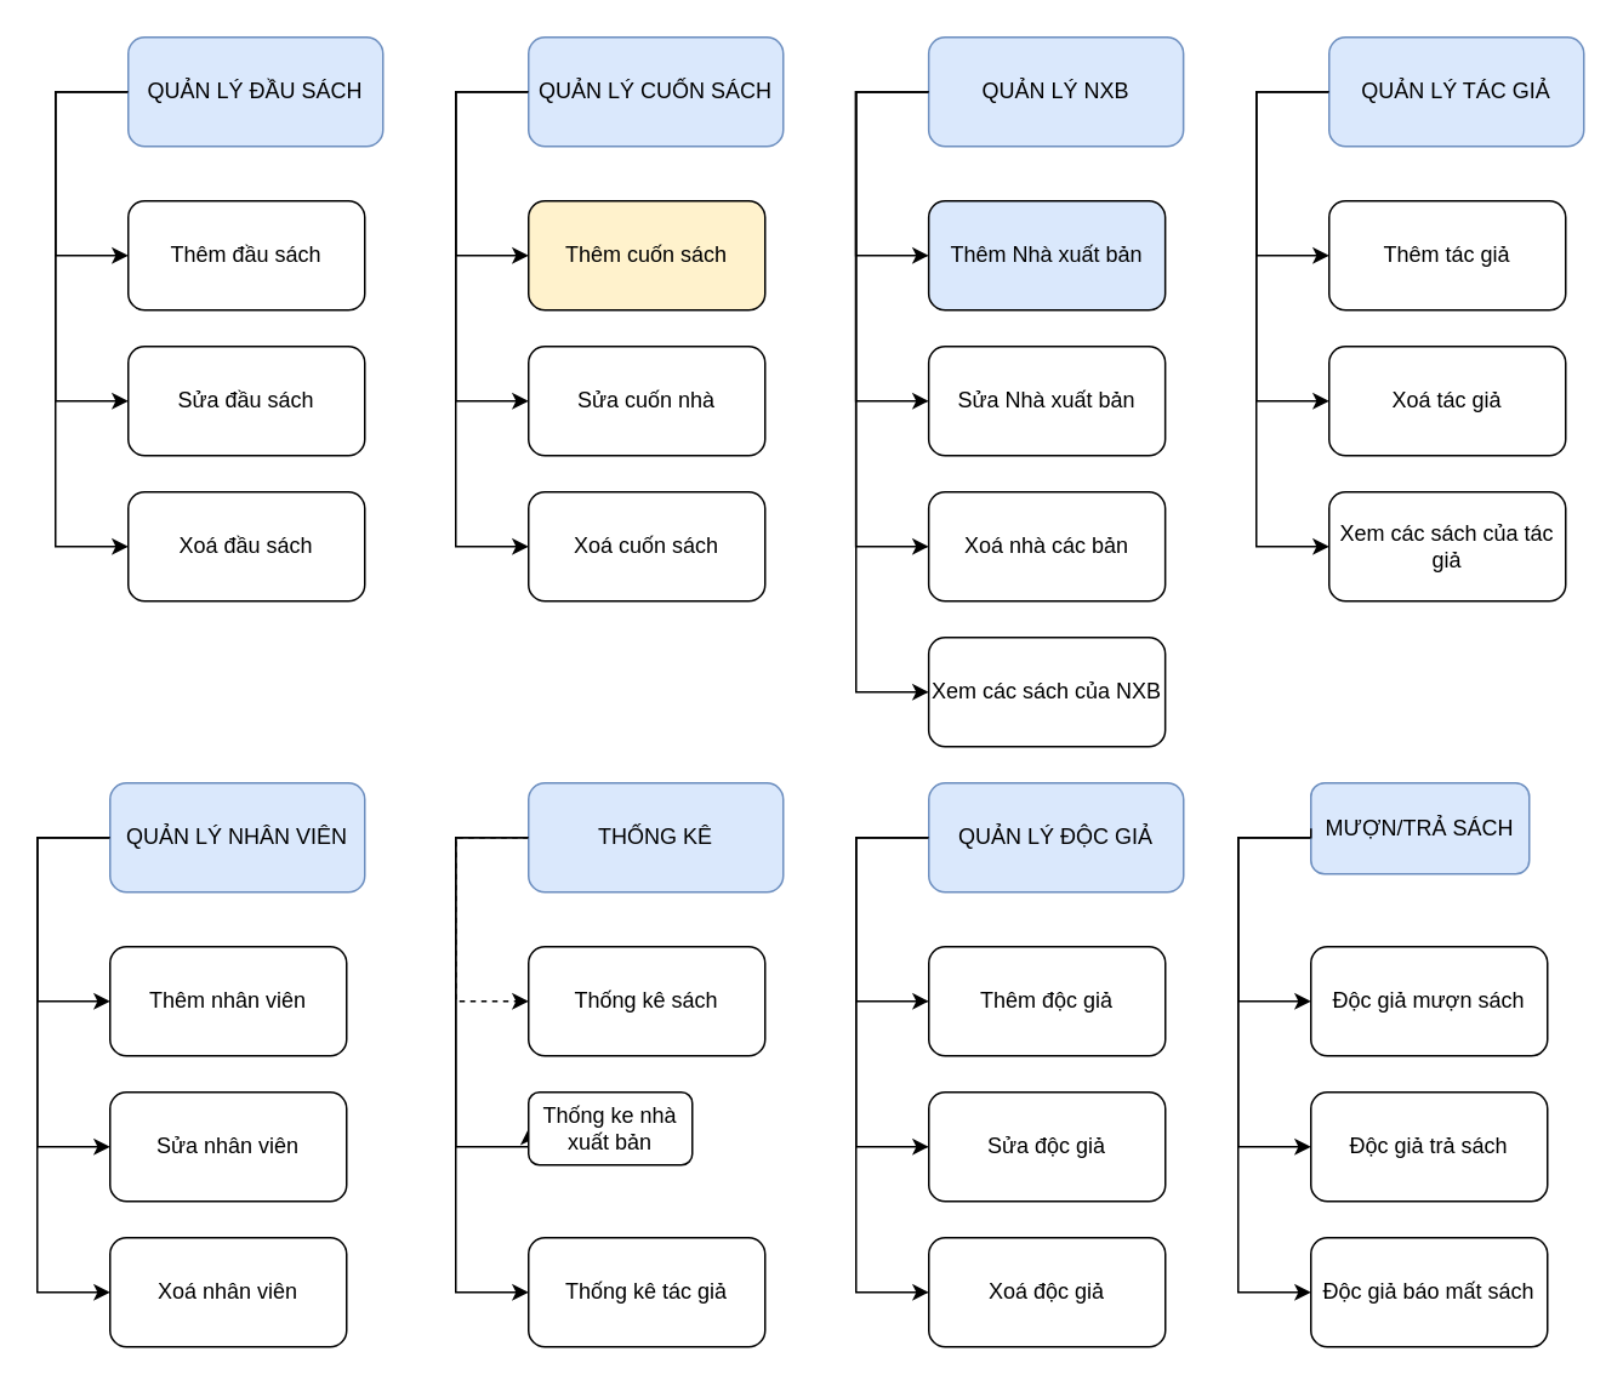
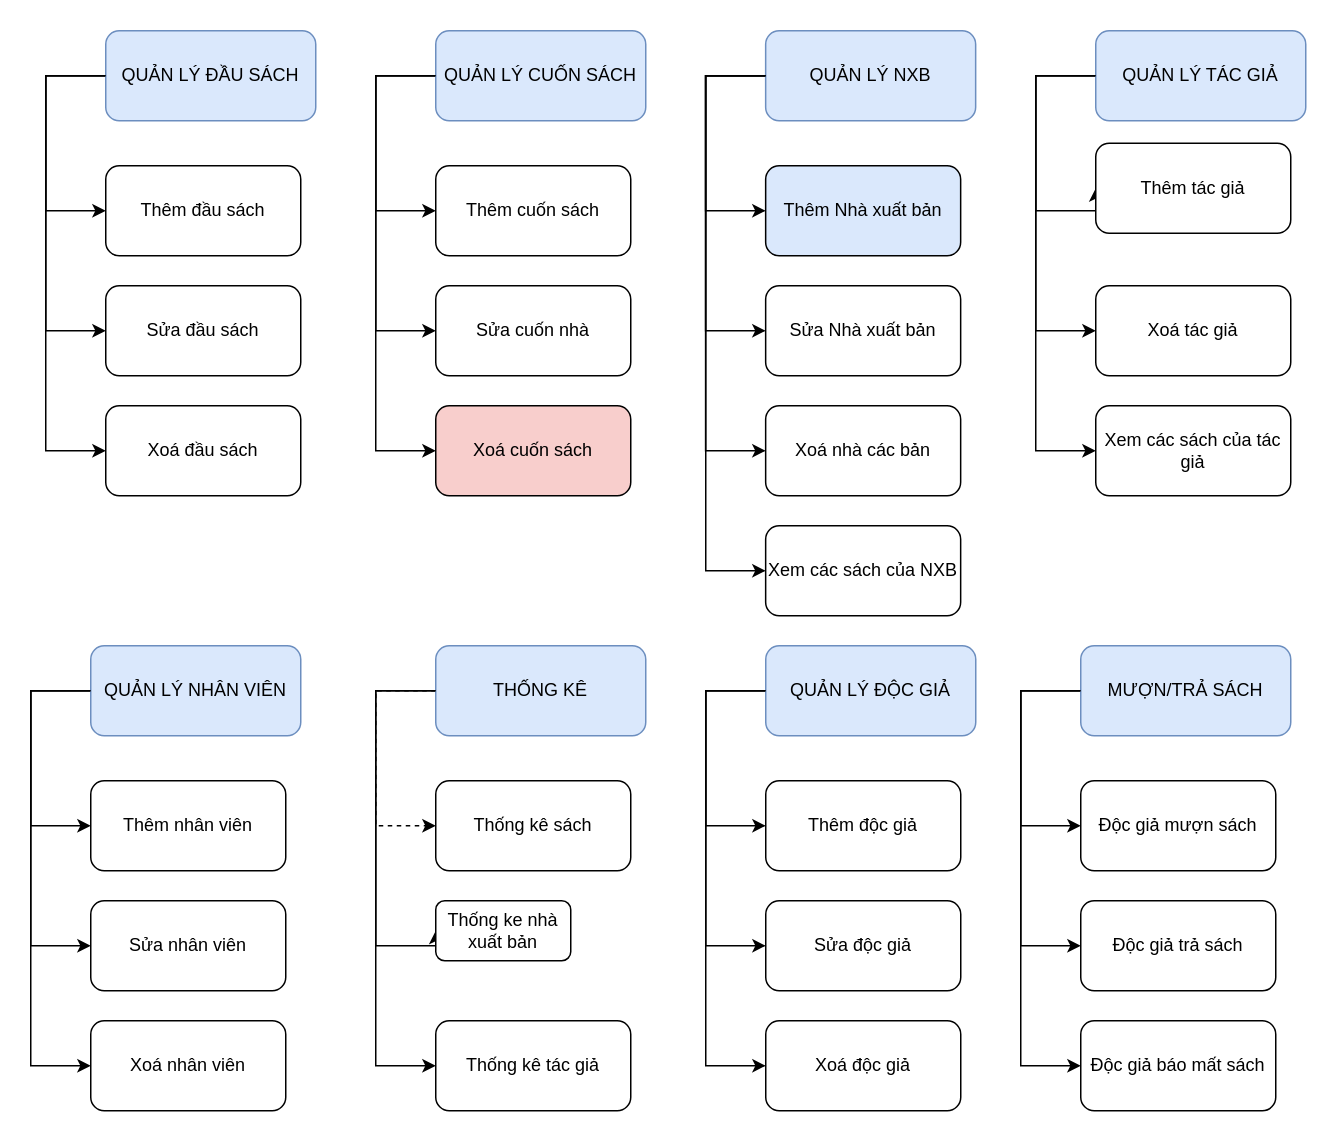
  <mxCell id="0" />
  <mxCell id="1" parent="0" />
  <mxCell id="2" style="edgeStyle=orthogonalEdgeStyle;rounded=0;orthogonalLoop=1;jettySize=auto;html=1;exitX=0;exitY=0.5;exitDx=0;exitDy=0;entryX=0;entryY=0.5;entryDx=0;entryDy=0;elbow=vertical;" edge="1" parent="1" source="4" target="5"><mxGeometry relative="1" as="geometry"><Array as="points"><mxPoint x="30" y="50" /><mxPoint x="30" y="140" /></Array></mxGeometry></mxCell>
  <mxCell id="3" style="rounded=0;orthogonalLoop=1;jettySize=auto;html=1;entryX=0;entryY=0.5;entryDx=0;entryDy=0;strokeColor=default;strokeWidth=1;edgeStyle=orthogonalEdgeStyle;" edge="1" parent="1" source="4" target="6"><mxGeometry relative="1" as="geometry"><mxPoint x="30" y="250" as="targetPoint" /><Array as="points"><mxPoint x="30" y="50" /><mxPoint x="30" y="220" /></Array></mxGeometry></mxCell>
  <mxCell id="4" value="QUẢN LÝ ĐẦU SÁCH" style="rounded=1;whiteSpace=wrap;html=1;fillColor=#dae8fc;strokeColor=#6c8ebf;" vertex="1" parent="1"><mxGeometry x="70" y="20" width="140" height="60" as="geometry" /></mxCell>
  <mxCell id="5" value="Thêm đầu sách" style="rounded=1;whiteSpace=wrap;html=1;" vertex="1" parent="1"><mxGeometry x="70" y="110" width="130" height="60" as="geometry" /></mxCell>
  <mxCell id="6" value="Sửa đầu sách" style="rounded=1;whiteSpace=wrap;html=1;" vertex="1" parent="1"><mxGeometry x="70" y="190" width="130" height="60" as="geometry" /></mxCell>
  <mxCell id="7" value="Xoá đầu sách" style="rounded=1;whiteSpace=wrap;html=1;" vertex="1" parent="1"><mxGeometry x="70" y="270" width="130" height="60" as="geometry" /></mxCell>
  <mxCell id="8" style="rounded=0;orthogonalLoop=1;jettySize=auto;html=1;entryX=0;entryY=0.5;entryDx=0;entryDy=0;strokeColor=default;strokeWidth=1;edgeStyle=orthogonalEdgeStyle;exitX=0;exitY=0.5;exitDx=0;exitDy=0;" edge="1" parent="1" source="4" target="7"><mxGeometry relative="1" as="geometry"><mxPoint x="80" y="250" as="targetPoint" /><mxPoint x="80" y="60" as="sourcePoint" /><Array as="points"><mxPoint x="30" y="50" /><mxPoint x="30" y="300" /></Array></mxGeometry></mxCell>
  <mxCell id="9" style="edgeStyle=orthogonalEdgeStyle;rounded=0;orthogonalLoop=1;jettySize=auto;html=1;exitX=0;exitY=0.5;exitDx=0;exitDy=0;entryX=0;entryY=0.5;entryDx=0;entryDy=0;elbow=vertical;" edge="1" parent="1" source="11" target="12"><mxGeometry relative="1" as="geometry"><Array as="points"><mxPoint x="250" y="50" /><mxPoint x="250" y="140" /></Array></mxGeometry></mxCell>
  <mxCell id="10" style="rounded=0;orthogonalLoop=1;jettySize=auto;html=1;entryX=0;entryY=0.5;entryDx=0;entryDy=0;strokeColor=default;strokeWidth=1;edgeStyle=orthogonalEdgeStyle;" edge="1" parent="1" source="11" target="13"><mxGeometry relative="1" as="geometry"><mxPoint x="250" y="250" as="targetPoint" /><Array as="points"><mxPoint x="250" y="50" /><mxPoint x="250" y="220" /></Array></mxGeometry></mxCell>
  <mxCell id="11" value="QUẢN LÝ CUỐN SÁCH" style="rounded=1;whiteSpace=wrap;html=1;fillColor=#dae8fc;strokeColor=#6c8ebf;" vertex="1" parent="1"><mxGeometry x="290" y="20" width="140" height="60" as="geometry" /></mxCell>
- <mxCell id="12" value="Thêm cuốn sách" style="rounded=1;whiteSpace=wrap;html=1;fillColor=#fff2cc;" vertex="1" parent="1"><mxGeometry x="290" y="110" width="130" height="60" as="geometry" /></mxCell>
+ <mxCell id="12" value="Thêm cuốn sách" style="rounded=1;whiteSpace=wrap;html=1;" vertex="1" parent="1"><mxGeometry x="290" y="110" width="130" height="60" as="geometry" /></mxCell>
  <mxCell id="13" value="Sửa cuốn nhà" style="rounded=1;whiteSpace=wrap;html=1;" vertex="1" parent="1"><mxGeometry x="290" y="190" width="130" height="60" as="geometry" /></mxCell>
- <mxCell id="14" value="Xoá cuốn sách" style="rounded=1;whiteSpace=wrap;html=1;" vertex="1" parent="1"><mxGeometry x="290" y="270" width="130" height="60" as="geometry" /></mxCell>
+ <mxCell id="14" value="Xoá cuốn sách" style="rounded=1;whiteSpace=wrap;html=1;fillColor=#f8cecc;" vertex="1" parent="1"><mxGeometry x="290" y="270" width="130" height="60" as="geometry" /></mxCell>
  <mxCell id="15" style="rounded=0;orthogonalLoop=1;jettySize=auto;html=1;entryX=0;entryY=0.5;entryDx=0;entryDy=0;strokeColor=default;strokeWidth=1;edgeStyle=orthogonalEdgeStyle;exitX=0;exitY=0.5;exitDx=0;exitDy=0;" edge="1" parent="1" source="11" target="14"><mxGeometry relative="1" as="geometry"><mxPoint x="300" y="250" as="targetPoint" /><mxPoint x="300" y="60" as="sourcePoint" /><Array as="points"><mxPoint x="250" y="50" /><mxPoint x="250" y="300" /></Array></mxGeometry></mxCell>
  <mxCell id="16" style="edgeStyle=orthogonalEdgeStyle;rounded=0;orthogonalLoop=1;jettySize=auto;html=1;exitX=0;exitY=0.5;exitDx=0;exitDy=0;entryX=0;entryY=0.5;entryDx=0;entryDy=0;elbow=vertical;" edge="1" parent="1" source="18" target="19"><mxGeometry relative="1" as="geometry"><Array as="points"><mxPoint x="469.94" y="50" /><mxPoint x="469.94" y="140" /></Array></mxGeometry></mxCell>
  <mxCell id="17" style="rounded=0;orthogonalLoop=1;jettySize=auto;html=1;entryX=0;entryY=0.5;entryDx=0;entryDy=0;strokeColor=default;strokeWidth=1;edgeStyle=orthogonalEdgeStyle;" edge="1" parent="1" source="18" target="20"><mxGeometry relative="1" as="geometry"><mxPoint x="469.94" y="250" as="targetPoint" /><Array as="points"><mxPoint x="469.94" y="50" /><mxPoint x="469.94" y="220" /></Array></mxGeometry></mxCell>
  <mxCell id="18" value="QUẢN LÝ NXB" style="rounded=1;whiteSpace=wrap;html=1;fillColor=#dae8fc;strokeColor=#6c8ebf;" vertex="1" parent="1"><mxGeometry x="509.94" y="20" width="140" height="60" as="geometry" /></mxCell>
  <mxCell id="19" value="Thêm Nhà xuất bản" style="rounded=1;whiteSpace=wrap;html=1;fillColor=#dae8fc;" vertex="1" parent="1"><mxGeometry x="509.94" y="110" width="130" height="60" as="geometry" /></mxCell>
  <mxCell id="20" value="Sửa Nhà xuất bản" style="rounded=1;whiteSpace=wrap;html=1;" vertex="1" parent="1"><mxGeometry x="509.94" y="190" width="130" height="60" as="geometry" /></mxCell>
  <mxCell id="21" value="Xoá nhà các bản" style="rounded=1;whiteSpace=wrap;html=1;" vertex="1" parent="1"><mxGeometry x="509.94" y="270" width="130" height="60" as="geometry" /></mxCell>
  <mxCell id="22" style="rounded=0;orthogonalLoop=1;jettySize=auto;html=1;entryX=0;entryY=0.5;entryDx=0;entryDy=0;strokeColor=default;strokeWidth=1;edgeStyle=orthogonalEdgeStyle;exitX=0;exitY=0.5;exitDx=0;exitDy=0;" edge="1" parent="1" source="18" target="21"><mxGeometry relative="1" as="geometry"><mxPoint x="519.94" y="250" as="targetPoint" /><mxPoint x="519.94" y="60" as="sourcePoint" /><Array as="points"><mxPoint x="469.94" y="50" /><mxPoint x="469.94" y="300" /></Array></mxGeometry></mxCell>
  <mxCell id="23" style="edgeStyle=orthogonalEdgeStyle;rounded=0;orthogonalLoop=1;jettySize=auto;html=1;exitX=0;exitY=0.5;exitDx=0;exitDy=0;entryX=0;entryY=0.5;entryDx=0;entryDy=0;elbow=vertical;" edge="1" parent="1" source="25" target="26"><mxGeometry relative="1" as="geometry"><Array as="points"><mxPoint x="690" y="50" /><mxPoint x="690" y="140" /></Array></mxGeometry></mxCell>
  <mxCell id="24" style="rounded=0;orthogonalLoop=1;jettySize=auto;html=1;entryX=0;entryY=0.5;entryDx=0;entryDy=0;strokeColor=default;strokeWidth=1;edgeStyle=orthogonalEdgeStyle;" edge="1" parent="1" source="25" target="27"><mxGeometry relative="1" as="geometry"><mxPoint x="690" y="250" as="targetPoint" /><Array as="points"><mxPoint x="690" y="50" /><mxPoint x="690" y="220" /></Array></mxGeometry></mxCell>
  <mxCell id="25" value="QUẢN LÝ TÁC GIẢ" style="rounded=1;whiteSpace=wrap;html=1;fillColor=#dae8fc;strokeColor=#6c8ebf;" vertex="1" parent="1"><mxGeometry x="730" y="20" width="140" height="60" as="geometry" /></mxCell>
- <mxCell id="26" value="Thêm tác giả" style="rounded=1;whiteSpace=wrap;html=1;" vertex="1" parent="1"><mxGeometry x="730" y="110" width="130" height="60" as="geometry" /></mxCell>
+ <mxCell id="26" value="Thêm tác giả" style="rounded=1;whiteSpace=wrap;html=1;" vertex="1" parent="1"><mxGeometry x="730" y="95" width="130" height="60" as="geometry" /></mxCell>
  <mxCell id="27" value="Xoá tác giả" style="rounded=1;whiteSpace=wrap;html=1;" vertex="1" parent="1"><mxGeometry x="730" y="190" width="130" height="60" as="geometry" /></mxCell>
  <mxCell id="28" value="Xem các sách của tác giả" style="rounded=1;whiteSpace=wrap;html=1;" vertex="1" parent="1"><mxGeometry x="730" y="270" width="130" height="60" as="geometry" /></mxCell>
  <mxCell id="29" style="rounded=0;orthogonalLoop=1;jettySize=auto;html=1;entryX=0;entryY=0.5;entryDx=0;entryDy=0;strokeColor=default;strokeWidth=1;edgeStyle=orthogonalEdgeStyle;exitX=0;exitY=0.5;exitDx=0;exitDy=0;" edge="1" parent="1" source="25" target="28"><mxGeometry relative="1" as="geometry"><mxPoint x="740" y="250" as="targetPoint" /><mxPoint x="740" y="60" as="sourcePoint" /><Array as="points"><mxPoint x="690" y="50" /><mxPoint x="690" y="300" /></Array></mxGeometry></mxCell>
  <mxCell id="30" value="Xem các sách của NXB" style="rounded=1;whiteSpace=wrap;html=1;" vertex="1" parent="1"><mxGeometry x="509.94" y="350" width="130" height="60" as="geometry" /></mxCell>
  <mxCell id="31" style="rounded=0;orthogonalLoop=1;jettySize=auto;html=1;entryX=0;entryY=0.5;entryDx=0;entryDy=0;strokeColor=default;strokeWidth=1;edgeStyle=orthogonalEdgeStyle;exitX=0;exitY=0.5;exitDx=0;exitDy=0;" edge="1" parent="1" source="18" target="30"><mxGeometry relative="1" as="geometry"><mxPoint x="519.94" y="310" as="targetPoint" /><mxPoint x="519.94" y="60" as="sourcePoint" /><Array as="points"><mxPoint x="470" y="50" /><mxPoint x="470" y="380" /></Array></mxGeometry></mxCell>
  <mxCell id="32" style="edgeStyle=orthogonalEdgeStyle;rounded=0;orthogonalLoop=1;jettySize=auto;html=1;exitX=0;exitY=0.5;exitDx=0;exitDy=0;entryX=0;entryY=0.5;entryDx=0;entryDy=0;elbow=vertical;" edge="1" parent="1" source="34" target="35"><mxGeometry relative="1" as="geometry"><Array as="points"><mxPoint x="470" y="460" /><mxPoint x="470" y="550" /></Array></mxGeometry></mxCell>
  <mxCell id="33" style="rounded=0;orthogonalLoop=1;jettySize=auto;html=1;entryX=0;entryY=0.5;entryDx=0;entryDy=0;strokeColor=default;strokeWidth=1;edgeStyle=orthogonalEdgeStyle;" edge="1" parent="1" source="34" target="36"><mxGeometry relative="1" as="geometry"><mxPoint x="470" y="660" as="targetPoint" /><Array as="points"><mxPoint x="470" y="460" /><mxPoint x="470" y="630" /></Array></mxGeometry></mxCell>
  <mxCell id="34" value="QUẢN LÝ ĐỘC GIẢ" style="rounded=1;whiteSpace=wrap;html=1;fillColor=#dae8fc;strokeColor=#6c8ebf;" vertex="1" parent="1"><mxGeometry x="510" y="430" width="140" height="60" as="geometry" /></mxCell>
  <mxCell id="35" value="Thêm độc giả" style="rounded=1;whiteSpace=wrap;html=1;" vertex="1" parent="1"><mxGeometry x="510" y="520" width="130" height="60" as="geometry" /></mxCell>
  <mxCell id="36" value="Sửa độc giả" style="rounded=1;whiteSpace=wrap;html=1;" vertex="1" parent="1"><mxGeometry x="510" y="600" width="130" height="60" as="geometry" /></mxCell>
  <mxCell id="37" value="Xoá độc giả" style="rounded=1;whiteSpace=wrap;html=1;" vertex="1" parent="1"><mxGeometry x="510" y="680" width="130" height="60" as="geometry" /></mxCell>
  <mxCell id="38" style="rounded=0;orthogonalLoop=1;jettySize=auto;html=1;entryX=0;entryY=0.5;entryDx=0;entryDy=0;strokeColor=default;strokeWidth=1;edgeStyle=orthogonalEdgeStyle;exitX=0;exitY=0.5;exitDx=0;exitDy=0;" edge="1" parent="1" source="34" target="37"><mxGeometry relative="1" as="geometry"><mxPoint x="520" y="660" as="targetPoint" /><mxPoint x="520" y="470" as="sourcePoint" /><Array as="points"><mxPoint x="470" y="460" /><mxPoint x="470" y="710" /></Array></mxGeometry></mxCell>
  <mxCell id="39" style="edgeStyle=orthogonalEdgeStyle;rounded=0;orthogonalLoop=1;jettySize=auto;html=1;exitX=0;exitY=0.5;exitDx=0;exitDy=0;entryX=0;entryY=0.5;entryDx=0;entryDy=0;elbow=vertical;" edge="1" parent="1" source="41" target="42"><mxGeometry relative="1" as="geometry"><Array as="points"><mxPoint x="680" y="460" /><mxPoint x="680" y="550" /></Array></mxGeometry></mxCell>
  <mxCell id="40" style="rounded=0;orthogonalLoop=1;jettySize=auto;html=1;entryX=0;entryY=0.5;entryDx=0;entryDy=0;strokeColor=default;strokeWidth=1;edgeStyle=orthogonalEdgeStyle;" edge="1" parent="1" source="41" target="43"><mxGeometry relative="1" as="geometry"><mxPoint x="680" y="660" as="targetPoint" /><Array as="points"><mxPoint x="680" y="460" /><mxPoint x="680" y="630" /></Array></mxGeometry></mxCell>
- <mxCell id="41" value="MƯỢN/TRẢ SÁCH" style="rounded=1;whiteSpace=wrap;html=1;fillColor=#dae8fc;strokeColor=#6c8ebf;" vertex="1" parent="1"><mxGeometry x="720" y="430" width="120" height="50" as="geometry" /></mxCell>
+ <mxCell id="41" value="MƯỢN/TRẢ SÁCH" style="rounded=1;whiteSpace=wrap;html=1;fillColor=#dae8fc;strokeColor=#6c8ebf;" vertex="1" parent="1"><mxGeometry x="720" y="430" width="140" height="60" as="geometry" /></mxCell>
  <mxCell id="42" value="Độc giả mượn sách" style="rounded=1;whiteSpace=wrap;html=1;" vertex="1" parent="1"><mxGeometry x="720" y="520" width="130" height="60" as="geometry" /></mxCell>
  <mxCell id="43" value="Độc giả trả sách" style="rounded=1;whiteSpace=wrap;html=1;" vertex="1" parent="1"><mxGeometry x="720" y="600" width="130" height="60" as="geometry" /></mxCell>
  <mxCell id="44" value="Độc giả báo mất sách" style="rounded=1;whiteSpace=wrap;html=1;" vertex="1" parent="1"><mxGeometry x="720" y="680" width="130" height="60" as="geometry" /></mxCell>
  <mxCell id="45" style="rounded=0;orthogonalLoop=1;jettySize=auto;html=1;entryX=0;entryY=0.5;entryDx=0;entryDy=0;strokeColor=default;strokeWidth=1;edgeStyle=orthogonalEdgeStyle;exitX=0;exitY=0.5;exitDx=0;exitDy=0;" edge="1" parent="1" source="41" target="44"><mxGeometry relative="1" as="geometry"><mxPoint x="730" y="660" as="targetPoint" /><mxPoint x="730" y="470" as="sourcePoint" /><Array as="points"><mxPoint x="680" y="460" /><mxPoint x="680" y="710" /></Array></mxGeometry></mxCell>
  <mxCell id="46" style="edgeStyle=orthogonalEdgeStyle;rounded=0;orthogonalLoop=1;jettySize=auto;html=1;exitX=0;exitY=0.5;exitDx=0;exitDy=0;entryX=0;entryY=0.5;entryDx=0;entryDy=0;elbow=vertical;" edge="1" parent="1" source="48" target="49"><mxGeometry relative="1" as="geometry"><Array as="points"><mxPoint x="20" y="460" /><mxPoint x="20" y="550" /></Array></mxGeometry></mxCell>
  <mxCell id="47" style="rounded=0;orthogonalLoop=1;jettySize=auto;html=1;entryX=0;entryY=0.5;entryDx=0;entryDy=0;strokeColor=default;strokeWidth=1;edgeStyle=orthogonalEdgeStyle;" edge="1" parent="1" source="48" target="50"><mxGeometry relative="1" as="geometry"><mxPoint x="20" y="660" as="targetPoint" /><Array as="points"><mxPoint x="20" y="460" /><mxPoint x="20" y="630" /></Array></mxGeometry></mxCell>
  <mxCell id="48" value="QUẢN LÝ NHÂN VIÊN" style="rounded=1;whiteSpace=wrap;html=1;fillColor=#dae8fc;strokeColor=#6c8ebf;" vertex="1" parent="1"><mxGeometry x="60" y="430" width="140" height="60" as="geometry" /></mxCell>
  <mxCell id="49" value="Thêm nhân viên" style="rounded=1;whiteSpace=wrap;html=1;" vertex="1" parent="1"><mxGeometry x="60" y="520" width="130" height="60" as="geometry" /></mxCell>
  <mxCell id="50" value="Sửa nhân viên" style="rounded=1;whiteSpace=wrap;html=1;" vertex="1" parent="1"><mxGeometry x="60" y="600" width="130" height="60" as="geometry" /></mxCell>
  <mxCell id="51" value="Xoá nhân viên" style="rounded=1;whiteSpace=wrap;html=1;" vertex="1" parent="1"><mxGeometry x="60" y="680" width="130" height="60" as="geometry" /></mxCell>
  <mxCell id="52" style="rounded=0;orthogonalLoop=1;jettySize=auto;html=1;entryX=0;entryY=0.5;entryDx=0;entryDy=0;strokeColor=default;strokeWidth=1;edgeStyle=orthogonalEdgeStyle;exitX=0;exitY=0.5;exitDx=0;exitDy=0;" edge="1" parent="1" source="48" target="51"><mxGeometry relative="1" as="geometry"><mxPoint x="70" y="660" as="targetPoint" /><mxPoint x="70" y="470" as="sourcePoint" /><Array as="points"><mxPoint x="20" y="460" /><mxPoint x="20" y="710" /></Array></mxGeometry></mxCell>
  <mxCell id="53" style="edgeStyle=orthogonalEdgeStyle;rounded=0;orthogonalLoop=1;jettySize=auto;html=1;exitX=0;exitY=0.5;exitDx=0;exitDy=0;entryX=0;entryY=0.5;entryDx=0;entryDy=0;elbow=vertical;dashed=1;" edge="1" parent="1" source="55" target="56"><mxGeometry relative="1" as="geometry"><Array as="points"><mxPoint x="250" y="460" /><mxPoint x="250" y="550" /></Array></mxGeometry></mxCell>
  <mxCell id="54" style="rounded=0;orthogonalLoop=1;jettySize=auto;html=1;entryX=0;entryY=0.5;entryDx=0;entryDy=0;strokeColor=default;strokeWidth=1;edgeStyle=orthogonalEdgeStyle;" edge="1" parent="1" source="55" target="57"><mxGeometry relative="1" as="geometry"><mxPoint x="250" y="660" as="targetPoint" /><Array as="points"><mxPoint x="250" y="460" /><mxPoint x="250" y="630" /></Array></mxGeometry></mxCell>
  <mxCell id="55" value="THỐNG KÊ" style="rounded=1;whiteSpace=wrap;html=1;fillColor=#dae8fc;strokeColor=#6c8ebf;" vertex="1" parent="1"><mxGeometry x="290" y="430" width="140" height="60" as="geometry" /></mxCell>
  <mxCell id="56" value="Thống kê sách" style="rounded=1;whiteSpace=wrap;html=1;" vertex="1" parent="1"><mxGeometry x="290" y="520" width="130" height="60" as="geometry" /></mxCell>
  <mxCell id="57" value="Thống ke nhà xuất bản" style="rounded=1;whiteSpace=wrap;html=1;" vertex="1" parent="1"><mxGeometry x="290" y="600" width="90" height="40" as="geometry" /></mxCell>
  <mxCell id="58" value="Thống kê tác giả" style="rounded=1;whiteSpace=wrap;html=1;" vertex="1" parent="1"><mxGeometry x="290" y="680" width="130" height="60" as="geometry" /></mxCell>
  <mxCell id="59" style="rounded=0;orthogonalLoop=1;jettySize=auto;html=1;entryX=0;entryY=0.5;entryDx=0;entryDy=0;strokeColor=default;strokeWidth=1;edgeStyle=orthogonalEdgeStyle;exitX=0;exitY=0.5;exitDx=0;exitDy=0;" edge="1" parent="1" source="55" target="58"><mxGeometry relative="1" as="geometry"><mxPoint x="300" y="660" as="targetPoint" /><mxPoint x="300" y="470" as="sourcePoint" /><Array as="points"><mxPoint x="250" y="460" /><mxPoint x="250" y="710" /></Array></mxGeometry></mxCell>
